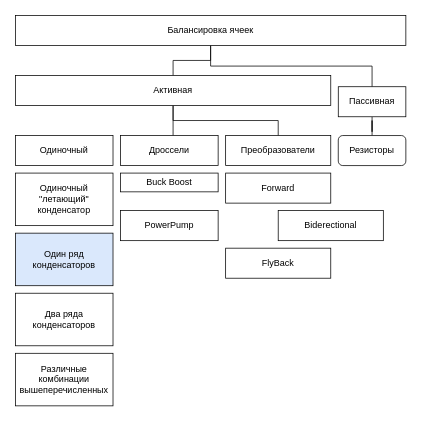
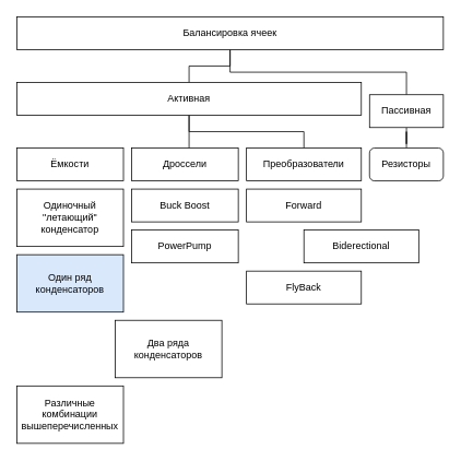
  <mxCell id="0" />
  <mxCell id="1" parent="0" />
  <mxCell id="2" value="" style="edgeStyle=orthogonalEdgeStyle;rounded=0;orthogonalLoop=1;jettySize=auto;html=1;endArrow=none;endFill=0;" parent="1" source="4" target="6" edge="1"><mxGeometry relative="1" as="geometry" /></mxCell>
  <mxCell id="3" style="edgeStyle=orthogonalEdgeStyle;rounded=0;orthogonalLoop=1;jettySize=auto;html=1;endArrow=none;endFill=0;" parent="1" source="4" target="9" edge="1"><mxGeometry relative="1" as="geometry" /></mxCell>
  <mxCell id="4" value="Балансировка ячеек" style="rounded=0;whiteSpace=wrap;html=1;" parent="1" vertex="1"><mxGeometry x="20" y="20" width="520" height="40" as="geometry" /></mxCell>
  <mxCell id="5" value="" style="edgeStyle=orthogonalEdgeStyle;rounded=0;orthogonalLoop=1;jettySize=auto;html=1;endArrow=none;endFill=0;" parent="1" source="6" target="10" edge="1"><mxGeometry relative="1" as="geometry" /></mxCell>
  <mxCell id="6" value="Пассивная" style="rounded=0;whiteSpace=wrap;html=1;" parent="1" vertex="1"><mxGeometry x="450" y="115" width="90" height="40" as="geometry" /></mxCell>
  <mxCell id="7" style="edgeStyle=orthogonalEdgeStyle;rounded=0;orthogonalLoop=1;jettySize=auto;html=1;strokeColor=default;align=center;verticalAlign=middle;fontFamily=Helvetica;fontSize=11;fontColor=default;labelBackgroundColor=default;endArrow=none;endFill=0;" parent="1" source="9" target="12" edge="1"><mxGeometry relative="1" as="geometry"><Array as="points"><mxPoint x="230" y="170" /><mxPoint x="230" y="170" /></Array></mxGeometry></mxCell>
  <mxCell id="8" style="edgeStyle=orthogonalEdgeStyle;rounded=0;orthogonalLoop=1;jettySize=auto;html=1;strokeColor=default;align=center;verticalAlign=middle;fontFamily=Helvetica;fontSize=11;fontColor=default;labelBackgroundColor=default;endArrow=none;endFill=0;" parent="1" source="9" target="13" edge="1"><mxGeometry relative="1" as="geometry" /></mxCell>
  <mxCell id="9" value="Активная" style="rounded=0;whiteSpace=wrap;html=1;" parent="1" vertex="1"><mxGeometry x="20" y="100" width="420" height="40" as="geometry" /></mxCell>
  <mxCell id="10" value="Резисторы" style="whiteSpace=wrap;html=1;rounded=1;" parent="1" vertex="1"><mxGeometry x="450" y="180" width="90" height="40" as="geometry" /></mxCell>
- <mxCell id="11" value="Одиночный" style="rounded=0;whiteSpace=wrap;html=1;" parent="1" vertex="1"><mxGeometry x="20" y="180" width="130" height="40" as="geometry" /></mxCell>
+ <mxCell id="11" value="Ёмкости" style="rounded=0;whiteSpace=wrap;html=1;" parent="1" vertex="1"><mxGeometry x="20" y="180" width="130" height="40" as="geometry" /></mxCell>
  <mxCell id="12" value="Дроссели" style="rounded=0;whiteSpace=wrap;html=1;" parent="1" vertex="1"><mxGeometry x="160" y="180" width="130" height="40" as="geometry" /></mxCell>
  <mxCell id="13" value="Преобразователи" style="rounded=0;whiteSpace=wrap;html=1;" parent="1" vertex="1"><mxGeometry x="300" y="180" width="140" height="40" as="geometry" /></mxCell>
  <mxCell id="14" value="Одиночный &quot;летающий&lt;span style=&quot;background-color: initial;&quot;&gt;&quot; конденсатор&lt;/span&gt;" style="rounded=0;whiteSpace=wrap;html=1;" parent="1" vertex="1"><mxGeometry x="20" y="230" width="130" height="70" as="geometry" /></mxCell>
  <mxCell id="15" value="Один ряд&lt;div&gt;конденсаторов&lt;/div&gt;" style="rounded=0;whiteSpace=wrap;html=1;fillColor=#dae8fc;" parent="1" vertex="1"><mxGeometry x="20" y="310" width="130" height="70" as="geometry" /></mxCell>
- <mxCell id="16" value="Два ряда&lt;div&gt;конденсаторов&lt;/div&gt;" style="rounded=0;whiteSpace=wrap;html=1;" parent="1" vertex="1"><mxGeometry x="20" y="390" width="130" height="70" as="geometry" /></mxCell>
+ <mxCell id="16" value="Два ряда&lt;div&gt;конденсаторов&lt;/div&gt;" style="rounded=0;whiteSpace=wrap;html=1;" parent="1" vertex="1"><mxGeometry x="140" y="390" width="130" height="70" as="geometry" /></mxCell>
  <mxCell id="17" value="Различные комбинации вышеперечисленных" style="rounded=0;whiteSpace=wrap;html=1;" parent="1" vertex="1"><mxGeometry x="20" y="470" width="130" height="70" as="geometry" /></mxCell>
- <mxCell id="18" value="Buck Boost" style="rounded=0;whiteSpace=wrap;html=1;" parent="1" vertex="1"><mxGeometry x="160" y="230" width="130" height="25" as="geometry" /></mxCell>
+ <mxCell id="18" value="Buck Boost" style="rounded=0;whiteSpace=wrap;html=1;" parent="1" vertex="1"><mxGeometry x="160" y="230" width="130" height="40" as="geometry" /></mxCell>
  <mxCell id="19" value="PowerPump" style="rounded=0;whiteSpace=wrap;html=1;" parent="1" vertex="1"><mxGeometry x="160" y="280" width="130" height="40" as="geometry" /></mxCell>
  <mxCell id="20" value="Forward&lt;span style=&quot;color: rgba(0, 0, 0, 0); font-family: monospace; font-size: 0px; text-align: start; text-wrap: nowrap;&quot;&gt;%3CmxGraphModel%3E%3Croot%3E%3CmxCell%20id%3D%220%22%2F%3E%3CmxCell%20id%3D%221%22%20parent%3D%220%22%2F%3E%3CmxCell%20id%3D%222%22%20value%3D%22Buck%20Boost%22%20style%3D%22rounded%3D0%3BwhiteSpace%3Dwrap%3Bhtml%3D1%3B%22%20vertex%3D%221%22%20parent%3D%221%22%3E%3CmxGeometry%20x%3D%22260%22%20y%3D%22250%22%20width%3D%22130%22%20height%3D%2240%22%20as%3D%22geometry%22%2F%3E%3C%2FmxCell%3E%3C%2Froot%3E%3C%2FmxGraphModel%3E&lt;/span&gt;" style="rounded=0;whiteSpace=wrap;html=1;" vertex="1" parent="1"><mxGeometry x="300" y="230" width="140" height="40" as="geometry" /></mxCell>
  <mxCell id="21" value="Biderectional" style="rounded=0;whiteSpace=wrap;html=1;" vertex="1" parent="1"><mxGeometry x="370" y="280" width="140" height="40" as="geometry" /></mxCell>
  <mxCell id="22" value="FlyBack" style="rounded=0;whiteSpace=wrap;html=1;" vertex="1" parent="1"><mxGeometry x="300" y="330" width="140" height="40" as="geometry" /></mxCell>
